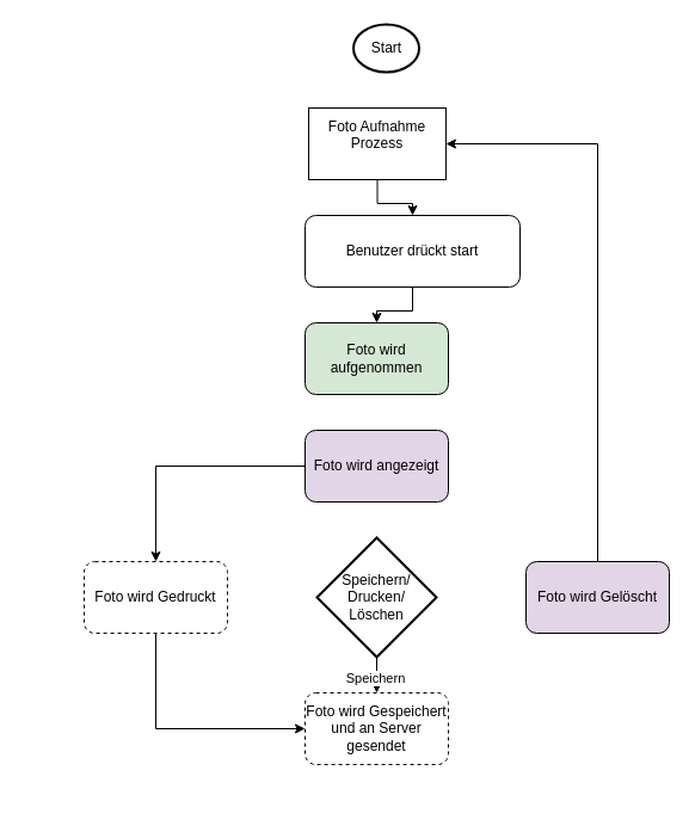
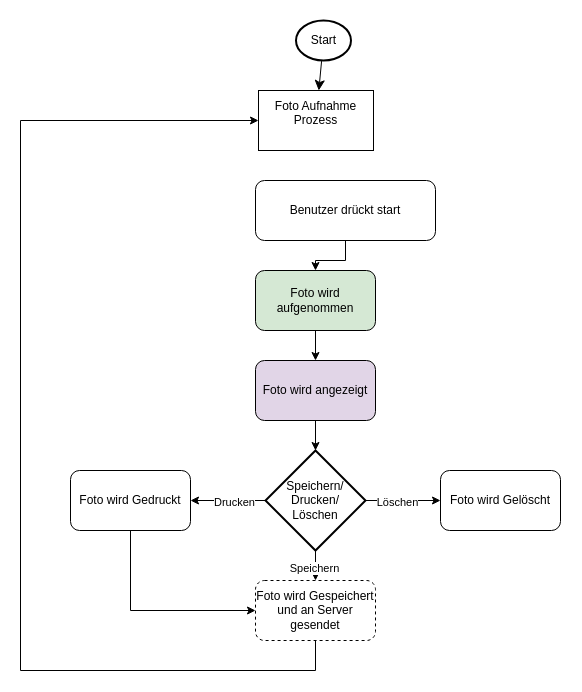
  <mxCell id="0" />
  <mxCell id="1" parent="0" />
  <mxCell id="2" style="edgeStyle=orthogonalEdgeStyle;rounded=0;orthogonalLoop=1;jettySize=auto;html=1;" parent="1" source="3" target="7" edge="1"><mxGeometry relative="1" as="geometry" /></mxCell>
  <mxCell id="3" value="Benutzer drückt start" style="rounded=1;whiteSpace=wrap;html=1;" parent="1" vertex="1"><mxGeometry x="255" y="180" width="180" height="60" as="geometry" /></mxCell>
- <mxCell id="4" style="edgeStyle=orthogonalEdgeStyle;rounded=0;orthogonalLoop=1;jettySize=auto;html=1;entryX=0.5;entryY=0;entryDx=0;entryDy=0;" parent="1" source="5" target="3" edge="1"><mxGeometry relative="1" as="geometry" /></mxCell>
  <mxCell id="5" value="&#10;Foto Aufnahme Prozess&#10;&#10;" style="rounded=0;whiteSpace=wrap;html=1;" parent="1" vertex="1"><mxGeometry x="258" y="90" width="115" height="60" as="geometry" /></mxCell>
+ <mxCell id="6" style="edgeStyle=orthogonalEdgeStyle;rounded=0;orthogonalLoop=1;jettySize=auto;html=1;" parent="1" source="7" target="8" edge="1"><mxGeometry relative="1" as="geometry" /></mxCell>
  <mxCell id="7" value="Foto wird aufgenommen" style="rounded=1;whiteSpace=wrap;html=1;fillColor=#d5e8d4;" parent="1" vertex="1"><mxGeometry x="255" y="270" width="120" height="60" as="geometry" /></mxCell>
  <mxCell id="8" value="Foto wird angezeigt" style="rounded=1;whiteSpace=wrap;html=1;fillColor=#e1d5e7;" parent="1" vertex="1"><mxGeometry x="255" y="360" width="120" height="60" as="geometry" /></mxCell>
+ <mxCell id="9" style="edgeStyle=orthogonalEdgeStyle;rounded=0;orthogonalLoop=1;jettySize=auto;html=1;entryX=0;entryY=0.5;entryDx=0;entryDy=0;" parent="1" source="15" target="18" edge="1"><mxGeometry relative="1" as="geometry" /></mxCell>
+ <mxCell id="10" value="Löschen" style="edgeLabel;html=1;align=center;verticalAlign=middle;resizable=0;points=[];" parent="9" vertex="1" connectable="0"><mxGeometry x="-0.179" y="-1" relative="1" as="geometry"><mxPoint as="offset" /></mxGeometry></mxCell>
+ <mxCell id="11" style="edgeStyle=orthogonalEdgeStyle;rounded=0;orthogonalLoop=1;jettySize=auto;html=1;" parent="1" source="15" target="23" edge="1"><mxGeometry relative="1" as="geometry" /></mxCell>
+ <mxCell id="12" value="Drucken" style="edgeLabel;html=1;align=center;verticalAlign=middle;resizable=0;points=[];" parent="11" vertex="1" connectable="0"><mxGeometry x="-0.136" y="1" relative="1" as="geometry"><mxPoint as="offset" /></mxGeometry></mxCell>
  <mxCell id="13" style="edgeStyle=orthogonalEdgeStyle;rounded=0;orthogonalLoop=1;jettySize=auto;html=1;" parent="1" source="15" target="20" edge="1"><mxGeometry relative="1" as="geometry" /></mxCell>
  <mxCell id="14" value="Speichern" style="edgeLabel;html=1;align=center;verticalAlign=middle;resizable=0;points=[];" parent="13" vertex="1" connectable="0"><mxGeometry x="-0.067" y="2" relative="1" as="geometry"><mxPoint as="offset" /></mxGeometry></mxCell>
  <mxCell id="15" value="&lt;div&gt;Speichern&lt;span style=&quot;background-color: transparent; color: light-dark(rgb(0, 0, 0), rgb(255, 255, 255));&quot;&gt;/&lt;/span&gt;&lt;/div&gt;&lt;div&gt;Drucken/&lt;/div&gt;&lt;div&gt;Löschen&lt;/div&gt;" style="strokeWidth=2;html=1;shape=mxgraph.flowchart.decision;whiteSpace=wrap;" parent="1" vertex="1"><mxGeometry x="265" y="450" width="100" height="100" as="geometry" /></mxCell>
- <mxCell id="16" style="edgeStyle=orthogonalEdgeStyle;rounded=0;orthogonalLoop=1;jettySize=auto;html=1;" parent="1" source="8" target="23" edge="1"><mxGeometry relative="1" as="geometry" /></mxCell>
- <mxCell id="17" style="edgeStyle=orthogonalEdgeStyle;rounded=0;orthogonalLoop=1;jettySize=auto;html=1;entryX=1;entryY=0.5;entryDx=0;entryDy=0;" parent="1" source="18" target="5" edge="1"><mxGeometry relative="1" as="geometry"><Array as="points"><mxPoint x="500" y="120" /></Array></mxGeometry></mxCell>
- <mxCell id="18" value="Foto wird Gelöscht" style="rounded=1;whiteSpace=wrap;html=1;fillColor=#e1d5e7;" parent="1" vertex="1"><mxGeometry x="440" y="470" width="120" height="60" as="geometry" /></mxCell>
+ <mxCell id="16" style="edgeStyle=orthogonalEdgeStyle;rounded=0;orthogonalLoop=1;jettySize=auto;html=1;entryX=0.5;entryY=0;entryDx=0;entryDy=0;entryPerimeter=0;" parent="1" source="8" target="15" edge="1"><mxGeometry relative="1" as="geometry" /></mxCell>
+ <mxCell id="18" value="Foto wird Gelöscht" style="rounded=1;whiteSpace=wrap;html=1;" parent="1" vertex="1"><mxGeometry x="440" y="470" width="120" height="60" as="geometry" /></mxCell>
+ <mxCell id="19" style="edgeStyle=orthogonalEdgeStyle;rounded=0;orthogonalLoop=1;jettySize=auto;html=1;entryX=0;entryY=0.5;entryDx=0;entryDy=0;" parent="1" source="20" target="5" edge="1"><mxGeometry relative="1" as="geometry"><Array as="points"><mxPoint x="315" y="670" /><mxPoint x="20" y="670" /><mxPoint x="20" y="120" /></Array></mxGeometry></mxCell>
  <mxCell id="20" value="&lt;div&gt;Foto wird Gespeichert&lt;/div&gt;und an Server gesendet" style="rounded=1;whiteSpace=wrap;html=1;dashed=1;" parent="1" vertex="1"><mxGeometry x="255" y="580" width="120" height="60" as="geometry" /></mxCell>
  <mxCell id="21" style="edgeStyle=orthogonalEdgeStyle;rounded=0;orthogonalLoop=1;jettySize=auto;html=1;entryX=0;entryY=0.5;entryDx=0;entryDy=0;" parent="1" source="23" target="20" edge="1"><mxGeometry relative="1" as="geometry"><Array as="points"><mxPoint x="130" y="610" /></Array></mxGeometry></mxCell>
  <mxCell id="22" value="&lt;div&gt;&lt;br&gt;&lt;/div&gt;" style="edgeLabel;html=1;align=center;verticalAlign=middle;resizable=0;points=[];" vertex="1" connectable="0" parent="21"><mxGeometry x="0.18" relative="1" as="geometry"><mxPoint as="offset" /></mxGeometry></mxCell>
- <mxCell id="23" value="Foto wird Gedruckt" style="rounded=1;whiteSpace=wrap;html=1;dashed=1;" parent="1" vertex="1"><mxGeometry x="70" y="470" width="120" height="60" as="geometry" /></mxCell>
+ <mxCell id="23" value="Foto wird Gedruckt" style="rounded=1;whiteSpace=wrap;html=1;" parent="1" vertex="1"><mxGeometry x="70" y="470" width="120" height="60" as="geometry" /></mxCell>
+ <mxCell id="24" value="" style="edgeStyle=none;curved=1;rounded=0;orthogonalLoop=1;jettySize=auto;html=1;fontSize=12;startSize=8;endSize=8;" parent="1" source="25" target="5" edge="1"><mxGeometry relative="1" as="geometry" /></mxCell>
  <mxCell id="25" value="Start" style="strokeWidth=2;html=1;shape=mxgraph.flowchart.start_2;whiteSpace=wrap;" parent="1" vertex="1"><mxGeometry x="295.5" y="20" width="55" height="40" as="geometry" /></mxCell>
